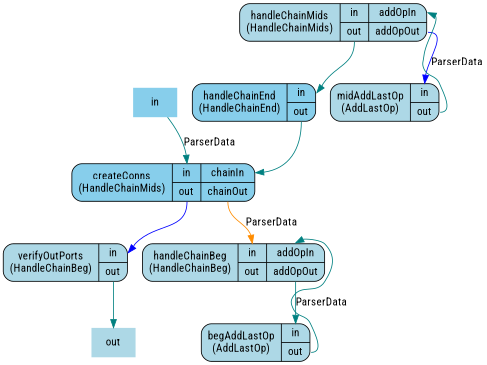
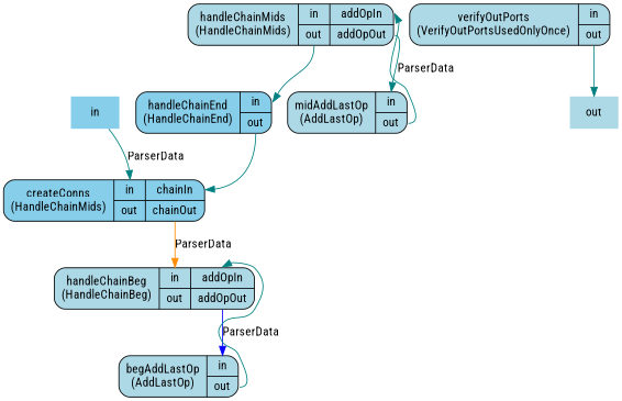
  digraph {
    fontname="Roboto Condensed"
    node [fillcolor=lightblue fontname="Roboto Condensed" rank=same shape=Mrecord style=filled]
    edge [color=teal fontname="Roboto Condensed" headport=in tailport=out]
    n1 [fillcolor=skyblue label="createConns\n(HandleChainMids)|{ <in> in|<out> out }|{ <chainIn> chainIn|<chainOut> chainOut }"]
-   n2 [label="verifyOutPorts\n(HandleChainBeg)|{ <in> in|<out> out }"]
+   n2 [label="verifyOutPorts\n(VerifyOutPortsUsedOnlyOnce)|{ <in> in|<out> out }"]
    n3 [label="handleChainBeg\n(HandleChainBeg)|{ <in> in|<out> out }|{ <addOpIn> addOpIn|<addOpOut> addOpOut }"]
    out [shape=plaintext style="plain,filled"]
    n5 [label="begAddLastOp\n(AddLastOp)|{ <in> in|<out> out }"]
    n6 [label="handleChainMids\n(HandleChainMids)|{ <in> in|<out> out }|{ <addOpIn> addOpIn|<addOpOut> addOpOut }"]
    n7 [fillcolor=skyblue label="handleChainEnd\n(HandleChainEnd)|{ <in> in|<out> out }"]
    n8 [label="midAddLastOp\n(AddLastOp)|{ <in> in|<out> out }"]
    in [fillcolor=skyblue shape=plaintext style="plain,filled"]
-   n1 -> n2 [color=blue]
    n1 -> n3 [color=darkorange label=ParserData tailport=chainOut]
    n2 -> out
-   n3 -> n5 [label=ParserData tailport=addOpOut]
+   n3 -> n5 [color=blue label=ParserData tailport=addOpOut]
    n5 -> n3 [headport=addOpIn]
    n6 -> n7
-   n6 -> n8 [color=blue label=ParserData tailport=addOpOut]
+   n6 -> n8 [label=ParserData tailport=addOpOut]
    n7 -> n1 [headport=chainIn]
    n8 -> n6 [headport=addOpIn]
    in -> n1 [label=ParserData]
  }
